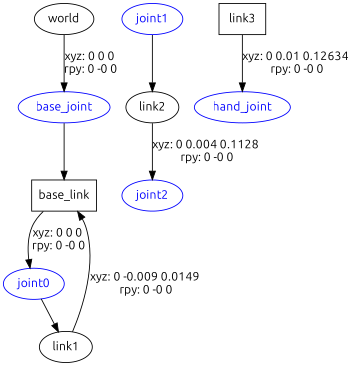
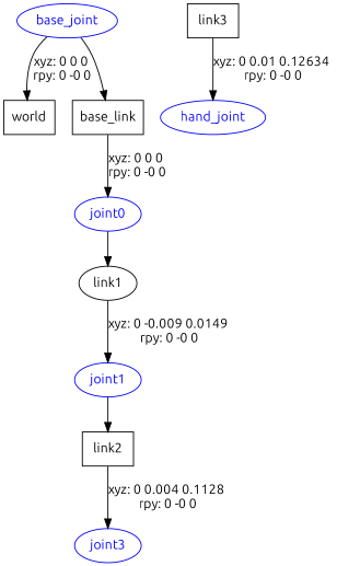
  digraph {
    fontname=Ubuntu
    node [fontname=Ubuntu shape=ellipse]
    edge [fontname=Ubuntu]
-   n1 [label=world]
+   n1 [label=world shape=box]
    base_joint [color=blue fontcolor=blue]
    n3 [label=base_link shape=box]
    joint0 [color=blue fontcolor=blue]
    n5 [label=link1]
    joint1 [color=blue fontcolor=blue]
-   n7 [label=link2]
-   joint2 [color=blue fontcolor=blue]
+   n7 [label=link2 shape=box]
+   joint2 [color=blue fontcolor=blue label=joint3]
    n9 [label=link3 shape=box]
    hand_joint [color=blue fontcolor=blue]
-   n1 -> base_joint [label="xyz: 0 0 0 \nrpy: 0 -0 0"]
+   base_joint -> n1 [label="xyz: 0 0 0 \nrpy: 0 -0 0"]
    base_joint -> n3
    n3 -> joint0 [label="xyz: 0 0 0 \nrpy: 0 -0 0"]
    joint0 -> n5
-   n5 -> n3 [label="xyz: 0 -0.009 0.0149 \nrpy: 0 -0 0"]
+   n5 -> joint1 [label="xyz: 0 -0.009 0.0149 \nrpy: 0 -0 0"]
    joint1 -> n7
    n7 -> joint2 [label="xyz: 0 0.004 0.1128 \nrpy: 0 -0 0"]
    n9 -> hand_joint [label="xyz: 0 0.01 0.12634 \nrpy: 0 -0 0"]
  }
